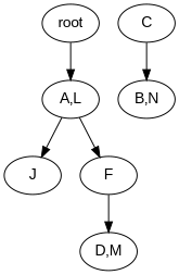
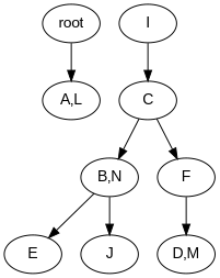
  strict digraph {
    fontname="Liberation Sans"
    node [fontname="Liberation Sans"]
    edge [fontname="Liberation Sans"]
    n1 [label=root]
    n2 [label="A,L"]
+   n3 [label=I]
    n4 [label=C]
    n5 [label="B,N"]
+   n6 [label=E]
    n7 [label=J]
    n8 [label=F]
    n9 [label="D,M"]
    n1 -> n2
+   n3 -> n4
    n4 -> n5
-   n2 -> n8
-   n2 -> n7
+   n4 -> n8
+   n5 -> n6
+   n5 -> n7
    n8 -> n9
  }
